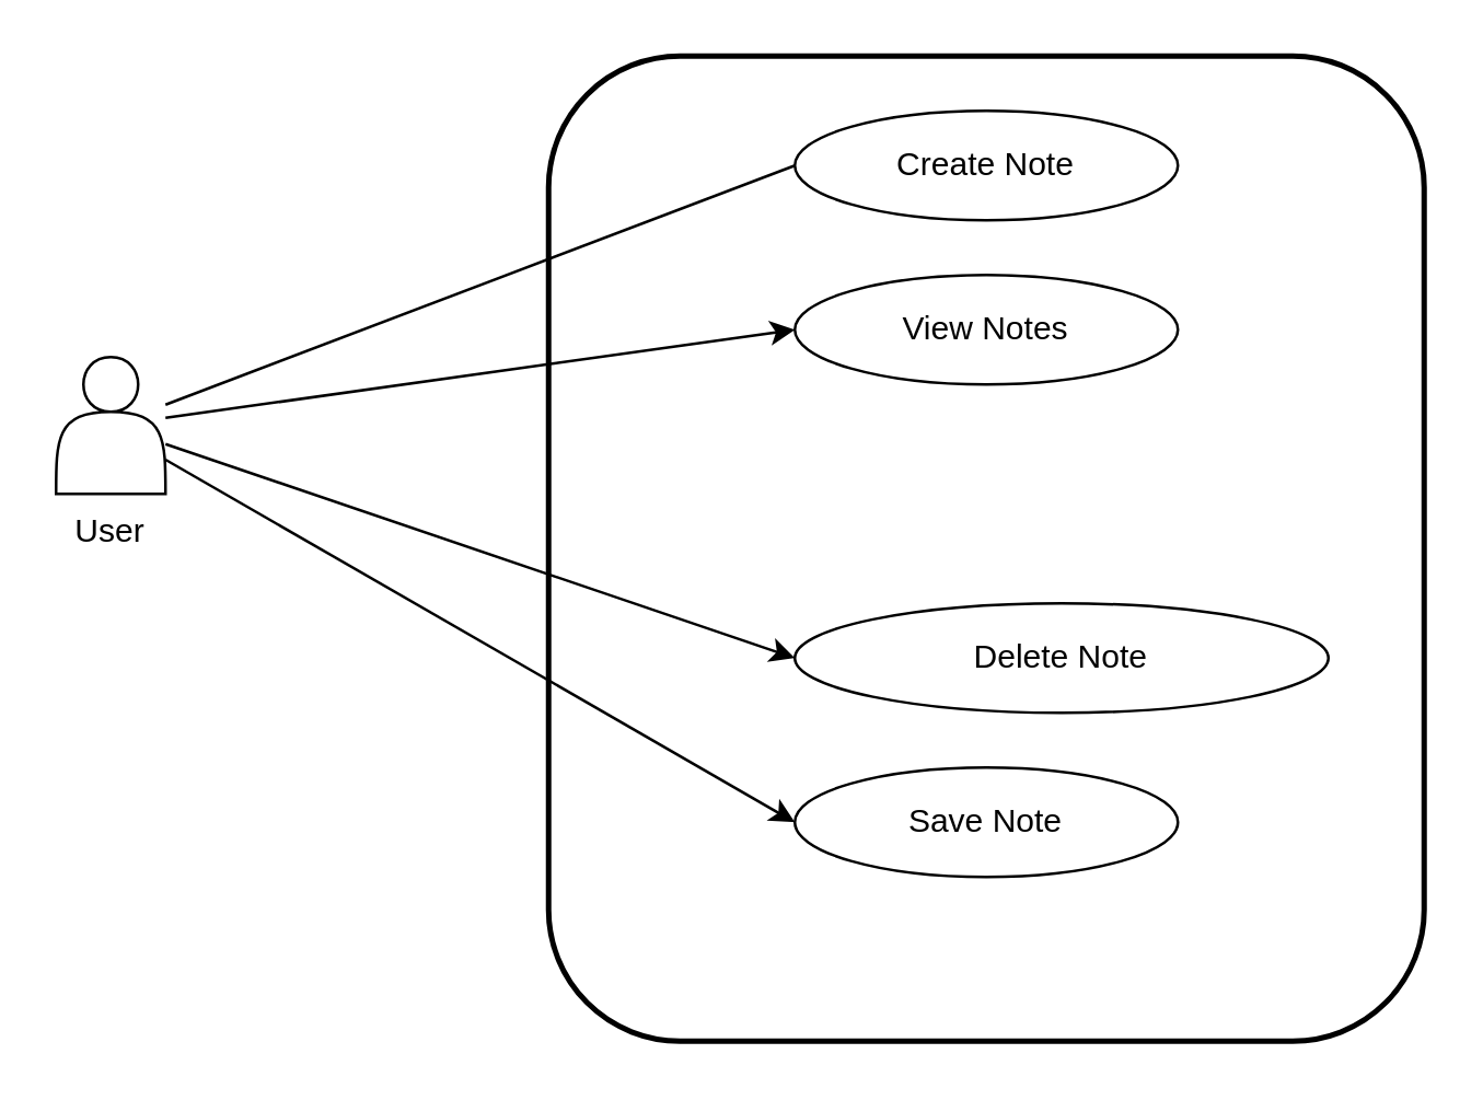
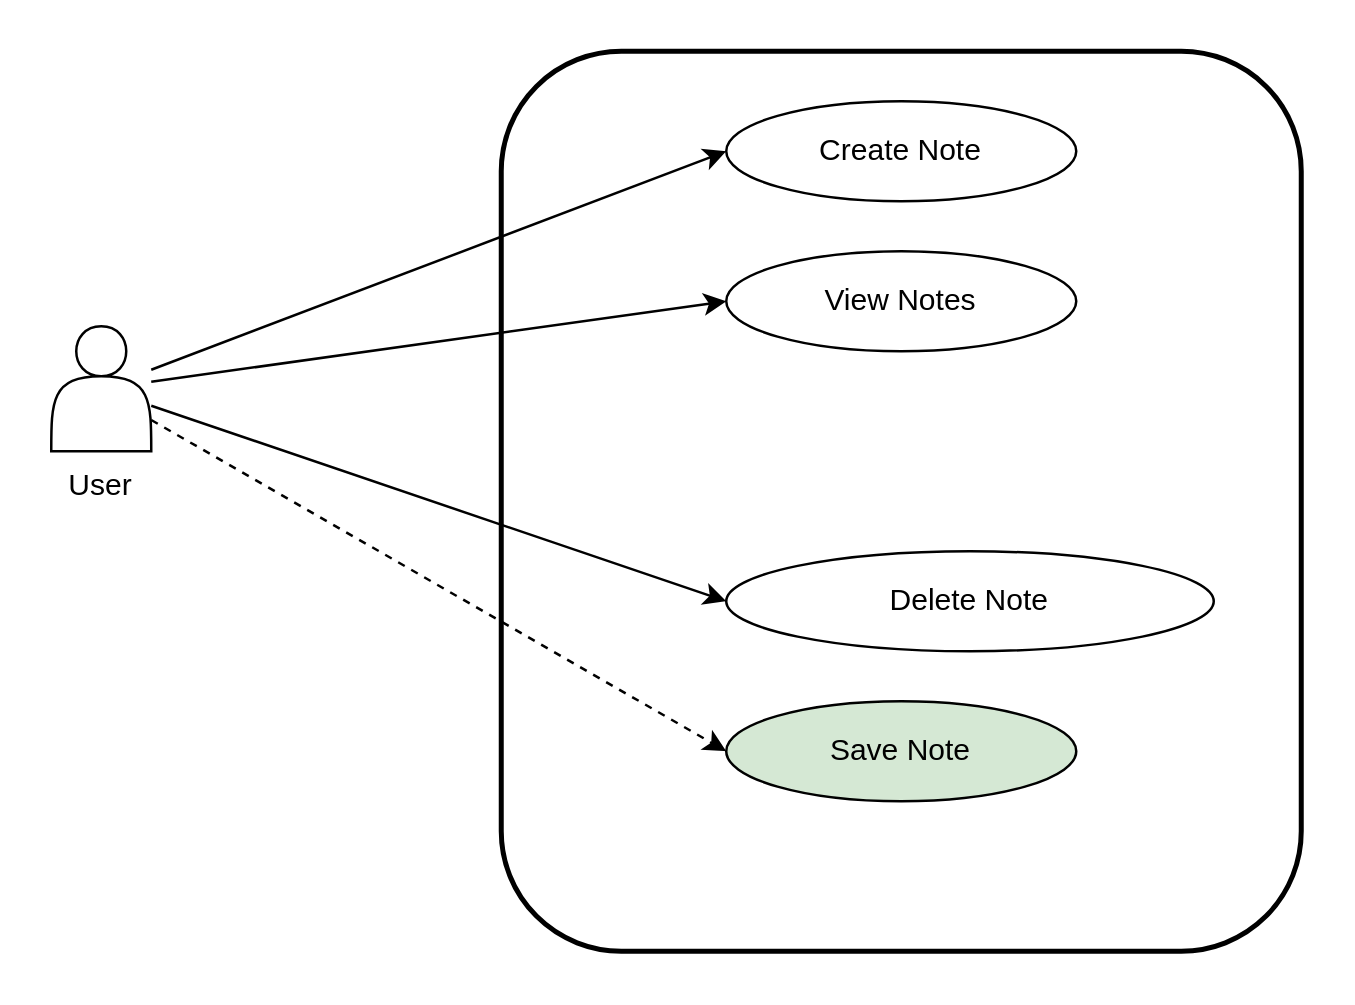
  <mxCell id="0" />
  <mxCell id="1" parent="0" />
  <mxCell id="2" value="" style="shape=rectangle;whiteSpace=wrap;html=1;strokeWidth=2;rounded=1;" parent="1" vertex="1"><mxGeometry x="200" y="20" width="320" height="360" as="geometry" /></mxCell>
  <mxCell id="3" value="Create Note" style="ellipse;whiteSpace=wrap;html=1;" parent="2" vertex="1"><mxGeometry x="90" y="20" width="140" height="40" as="geometry" /></mxCell>
  <mxCell id="4" value="View Notes" style="ellipse;whiteSpace=wrap;html=1;" parent="2" vertex="1"><mxGeometry x="90" y="80" width="140" height="40" as="geometry" /></mxCell>
  <mxCell id="5" value="Delete Note" style="ellipse;whiteSpace=wrap;html=1;" parent="2" vertex="1"><mxGeometry x="90" y="200" width="195" height="40" as="geometry" /></mxCell>
- <mxCell id="6" value="Save Note" style="ellipse;whiteSpace=wrap;html=1;" parent="2" vertex="1"><mxGeometry x="90" y="260" width="140" height="40" as="geometry" /></mxCell>
+ <mxCell id="6" value="Save Note" style="ellipse;whiteSpace=wrap;html=1;fillColor=#d5e8d4;" parent="2" vertex="1"><mxGeometry x="90" y="260" width="140" height="40" as="geometry" /></mxCell>
  <mxCell id="7" value="User" style="shape=actor;verticalLabelPosition=bottom;verticalAlign=top;" parent="1" vertex="1"><mxGeometry x="20" y="130" width="40" height="50" as="geometry" /></mxCell>
- <mxCell id="8" style="entryX=0;entryY=0.5;entryDx=0;entryDy=0;endArrow=none;" parent="1" source="7" target="3" edge="1"><mxGeometry relative="1" as="geometry" /></mxCell>
+ <mxCell id="8" style="entryX=0;entryY=0.5;entryDx=0;entryDy=0;" parent="1" source="7" target="3" edge="1"><mxGeometry relative="1" as="geometry" /></mxCell>
  <mxCell id="9" style="entryX=0;entryY=0.5;entryDx=0;entryDy=0;" parent="1" source="7" target="4" edge="1"><mxGeometry relative="1" as="geometry" /></mxCell>
  <mxCell id="10" style="entryX=0;entryY=0.5;entryDx=0;entryDy=0;" parent="1" source="7" target="5" edge="1"><mxGeometry relative="1" as="geometry"><mxPoint x="313" y="225" as="targetPoint" /></mxGeometry></mxCell>
- <mxCell id="11" value="" style="endArrow=classic;html=1;rounded=0;exitX=1;exitY=0.75;exitDx=0;exitDy=0;entryX=0;entryY=0.5;entryDx=0;entryDy=0;" edge="1" parent="1" source="7" target="6"><mxGeometry width="50" height="50" relative="1" as="geometry"><mxPoint x="350" y="200" as="sourcePoint" /><mxPoint x="400" y="150" as="targetPoint" /></mxGeometry></mxCell>
+ <mxCell id="11" value="" style="endArrow=classic;html=1;rounded=0;exitX=1;exitY=0.75;exitDx=0;exitDy=0;entryX=0;entryY=0.5;entryDx=0;entryDy=0;dashed=1;" edge="1" parent="1" source="7" target="6"><mxGeometry width="50" height="50" relative="1" as="geometry"><mxPoint x="350" y="200" as="sourcePoint" /><mxPoint x="400" y="150" as="targetPoint" /></mxGeometry></mxCell>
